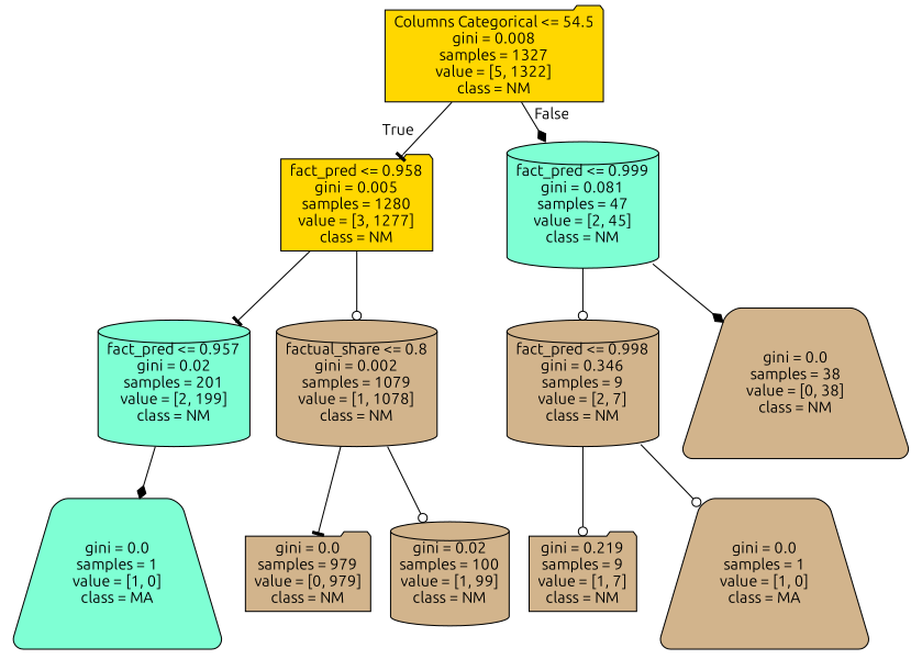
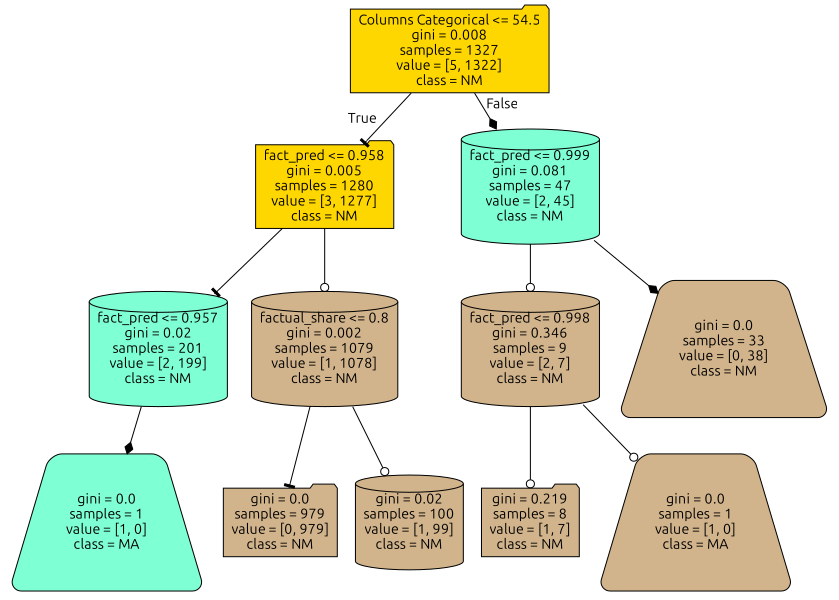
  digraph {
    fontname=Ubuntu
    node [color=black fillcolor=tan fontname=Ubuntu shape=cylinder style="filled, rounded"]
    edge [arrowhead=odot fontname=Ubuntu]
    n1 [fillcolor=gold label="Columns Categorical <= 54.5\ngini = 0.008\nsamples = 1327\nvalue = [5, 1322]\nclass = NM" shape=folder]
    n2 [fillcolor=gold label="fact_pred <= 0.958\ngini = 0.005\nsamples = 1280\nvalue = [3, 1277]\nclass = NM" shape=folder]
    n3 [fillcolor=aquamarine label="fact_pred <= 0.999\ngini = 0.081\nsamples = 47\nvalue = [2, 45]\nclass = NM"]
    n4 [fillcolor=aquamarine label="fact_pred <= 0.957\ngini = 0.02\nsamples = 201\nvalue = [2, 199]\nclass = NM"]
    n5 [label="factual_share <= 0.8\ngini = 0.002\nsamples = 1079\nvalue = [1, 1078]\nclass = NM"]
    n6 [label="fact_pred <= 0.998\ngini = 0.346\nsamples = 9\nvalue = [2, 7]\nclass = NM"]
-   n7 [label="gini = 0.0\nsamples = 38\nvalue = [0, 38]\nclass = NM" shape=trapezium]
+   n7 [label="gini = 0.0\nsamples = 33\nvalue = [0, 38]\nclass = NM" shape=trapezium]
    n8 [fillcolor=aquamarine label="gini = 0.0\nsamples = 1\nvalue = [1, 0]\nclass = MA" shape=trapezium]
    n9 [label="gini = 0.0\nsamples = 979\nvalue = [0, 979]\nclass = NM" shape=folder]
    n10 [label="gini = 0.02\nsamples = 100\nvalue = [1, 99]\nclass = NM"]
-   n11 [label="gini = 0.219\nsamples = 9\nvalue = [1, 7]\nclass = NM" shape=folder]
+   n11 [label="gini = 0.219\nsamples = 8\nvalue = [1, 7]\nclass = NM" shape=folder]
    n12 [label="gini = 0.0\nsamples = 1\nvalue = [1, 0]\nclass = MA" shape=trapezium]
    n1 -> n2 [arrowhead=tee headlabel=True labelangle=45 labeldistance=2.5]
    n1 -> n3 [arrowhead=diamond headlabel=False labelangle=-45 labeldistance=2.5]
    n2 -> n4 [arrowhead=tee]
    n2 -> n5
    n3 -> n6
    n3 -> n7 [arrowhead=diamond]
    n4 -> n8 [arrowhead=diamond]
    n5 -> n9 [arrowhead=tee]
    n5 -> n10
    n6 -> n11
    n6 -> n12
  }
